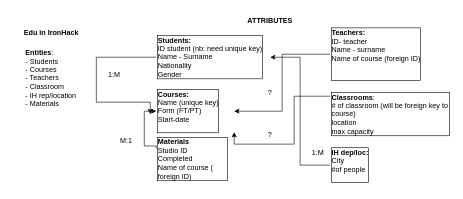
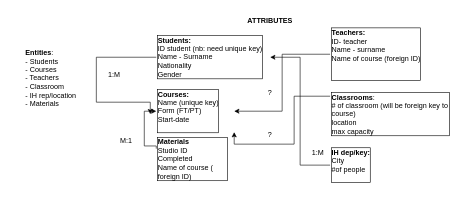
  <mxCell id="0" />
  <mxCell id="1" parent="0" />
- <mxCell id="2" value="&lt;b&gt;Edu in IronHack&lt;/b&gt;" style="text;html=1;strokeColor=none;fillColor=none;align=center;verticalAlign=middle;whiteSpace=wrap;rounded=0;" vertex="1" parent="1"><mxGeometry x="20" y="40" width="130" height="30" as="geometry" /></mxCell>
  <mxCell id="3" value="&lt;b&gt;Entities&lt;/b&gt;:&lt;br&gt;- Students&lt;br&gt;- Courses&lt;br&gt;- Teachers&lt;br&gt;- Classroom&lt;br&gt;- IH rep/location&lt;br&gt;- Materials" style="text;html=1;strokeColor=none;fillColor=none;align=left;verticalAlign=middle;whiteSpace=wrap;rounded=0;" vertex="1" parent="1"><mxGeometry x="40" y="70" width="100" height="120" as="geometry" /></mxCell>
  <mxCell id="4" style="edgeStyle=orthogonalEdgeStyle;rounded=0;orthogonalLoop=1;jettySize=auto;html=1;" edge="1" parent="1" source="5"><mxGeometry relative="1" as="geometry"><mxPoint x="250" y="190" as="targetPoint" /><Array as="points"><mxPoint x="160" y="95" /><mxPoint x="160" y="170" /><mxPoint x="250" y="170" /></Array></mxGeometry></mxCell>
  <mxCell id="5" value="&lt;b&gt;Students:&lt;br&gt;&lt;/b&gt;ID student (nb: need unique key)&lt;br&gt;Name - Surname&lt;br&gt;Nationality&lt;br&gt;Gender" style="text;html=1;strokeColor=none;fillColor=none;align=left;verticalAlign=middle;whiteSpace=wrap;rounded=0;labelBorderColor=default;" vertex="1" parent="1"><mxGeometry x="260" y="40" width="190" height="110" as="geometry" /></mxCell>
  <mxCell id="6" style="edgeStyle=orthogonalEdgeStyle;rounded=0;orthogonalLoop=1;jettySize=auto;html=1;entryX=1;entryY=0.5;entryDx=0;entryDy=0;" edge="1" parent="1" source="7" target="8"><mxGeometry relative="1" as="geometry" /></mxCell>
  <mxCell id="7" value="&lt;b&gt;Teachers:&lt;br&gt;&lt;/b&gt;ID- teacher&lt;br&gt;Name - surname&lt;br&gt;Name of course (foreign ID)&lt;br&gt;&lt;span style=&quot;color: rgba(0 , 0 , 0 , 0) ; font-family: monospace ; font-size: 0px&quot;&gt;%3CmxGraphModel%3E%3Croot%3E%3CmxCell%20id%3D%220%22%2F%3E%3CmxCell%20id%3D%221%22%20parent%3D%220%22%2F%3E%3CmxCell%20id%3D%222%22%20value%3D%22Students%22%20style%3D%22text%3Bhtml%3D1%3BstrokeColor%3Dnone%3BfillColor%3Dnone%3Balign%3Dcenter%3BverticalAlign%3Dmiddle%3BwhiteSpace%3Dwrap%3Brounded%3D0%3B%22%20vertex%3D%221%22%20parent%3D%221%22%3E%3CmxGeometry%20x%3D%22380%22%20y%3D%22210%22%20width%3D%2260%22%20height%3D%2230%22%20as%3D%22geometry%22%2F%3E%3C%2FmxCell%3E%3C%2Froot%3E%3C%2FmxGraphModel%3E&lt;br&gt;N&lt;br&gt;&lt;/span&gt;" style="text;html=1;strokeColor=none;fillColor=none;align=left;verticalAlign=middle;whiteSpace=wrap;rounded=0;labelBorderColor=default;" vertex="1" parent="1"><mxGeometry x="550" y="50" width="190" height="80" as="geometry" /></mxCell>
  <mxCell id="8" value="&lt;b&gt;Courses:&lt;/b&gt;&lt;br&gt;Name (unique key)&lt;br&gt;Form (FT/PT)&lt;br&gt;Start-date&lt;br&gt;&lt;span style=&quot;font-weight: bold ; color: rgba(0 , 0 , 0 , 0) ; font-family: monospace ; font-size: 0px&quot;&gt;?%3CmxGraphModel%3E%3Croot%3E%3CmxCell%20id%3D%220%22%2F%3E%3CmxCell%20id%3D%221%22%20parent%3D%220%22%2F%3E%3CmxCell%20id%3D%222%22%20value%3D%22Teachers%26lt%3Bspan%20style%3D%26quot%3Bcolor%3A%20rgba(0%20%2C%200%20%2C%200%20%2C%200)%20%3B%20font-family%3A%20monospace%20%3B%20font-size%3A%200px%26quot%3B%26gt%3B%253CmxGraphModel%253E%253Croot%253E%253CmxCell%2520id%253D%25220%2522%252F%253E%253CmxCell%2520id%253D%25221%2522%2520parent%253D%25220%2522%252F%253E%253CmxCell%2520id%253D%25222%2522%2520value%253D%2522Students%2522%2520style%253D%2522text%253Bhtml%253D1%253BstrokeColor%253Dnone%253BfillColor%253Dnone%253Balign%253Dcenter%253BverticalAlign%253Dmiddle%253BwhiteSpace%253Dwrap%253Brounded%253D0%253B%2522%2520vertex%253D%25221%2522%2520parent%253D%25221%2522%253E%253CmxGeometry%2520x%253D%2522380%2522%2520y%253D%2522210%2522%2520width%253D%252260%2522%2520height%253D%252230%2522%2520as%253D%2522geometry%2522%252F%253E%253C%252FmxCell%253E%253C%252Froot%253E%253C%252FmxGraphModel%253E%26lt%3B%2Fspan%26gt%3B%22%20style%3D%22text%3Bhtml%3D1%3BstrokeColor%3Dnone%3BfillColor%3Dnone%3Balign%3Dcenter%3BverticalAlign%3Dmiddle%3BwhiteSpace%3Dwrap%3Brounded%3D0%3B%22%20vertex%3D%221%22%20parent%3D%221%22%3E%3CmxGeometry%20x%3D%22600%22%20y%3D%22100%22%20width%3D%2260%22%20height%3D%2230%22%20as%3D%22geometry%22%2F%3E%3C%2FmxCell%3E%3C%2Froot%3E%3C%2FmxGraphModel%3E:&lt;/span&gt;" style="text;html=1;strokeColor=none;fillColor=none;align=left;verticalAlign=middle;whiteSpace=wrap;rounded=0;labelBorderColor=default;" vertex="1" parent="1"><mxGeometry x="260" y="150" width="130" height="70" as="geometry" /></mxCell>
  <mxCell id="9" style="edgeStyle=orthogonalEdgeStyle;rounded=0;orthogonalLoop=1;jettySize=auto;html=1;entryX=1;entryY=1;entryDx=0;entryDy=0;" edge="1" parent="1" source="10" target="8"><mxGeometry relative="1" as="geometry"><Array as="points"><mxPoint x="490" y="160" /><mxPoint x="490" y="240" /><mxPoint x="390" y="240" /></Array></mxGeometry></mxCell>
  <mxCell id="10" value="&lt;b&gt;Classrooms&lt;/b&gt;:&lt;br&gt;# of classroom (will be foreign key to course)&lt;br&gt;location&lt;br&gt;max capacity" style="text;html=1;strokeColor=none;fillColor=none;align=left;verticalAlign=middle;whiteSpace=wrap;rounded=0;labelBorderColor=default;" vertex="1" parent="1"><mxGeometry x="550" y="150" width="200" height="80" as="geometry" /></mxCell>
  <mxCell id="11" style="edgeStyle=orthogonalEdgeStyle;rounded=0;orthogonalLoop=1;jettySize=auto;html=1;entryX=0;entryY=0.5;entryDx=0;entryDy=0;exitX=0;exitY=0.25;exitDx=0;exitDy=0;" edge="1" parent="1" source="12" target="8"><mxGeometry relative="1" as="geometry"><Array as="points"><mxPoint x="240" y="243" /><mxPoint x="240" y="185" /></Array></mxGeometry></mxCell>
  <mxCell id="12" value="&lt;b&gt;Materials&lt;br&gt;&lt;/b&gt;Studio ID&lt;br&gt;Completed&lt;br&gt;Name of course ( foreign ID)" style="text;html=1;strokeColor=none;fillColor=none;align=left;verticalAlign=middle;whiteSpace=wrap;rounded=0;labelBorderColor=default;" vertex="1" parent="1"><mxGeometry x="260" y="230" width="120" height="70" as="geometry" /></mxCell>
  <mxCell id="13" style="edgeStyle=orthogonalEdgeStyle;rounded=0;orthogonalLoop=1;jettySize=auto;html=1;entryX=1;entryY=0.5;entryDx=0;entryDy=0;" edge="1" parent="1" source="14" target="5"><mxGeometry relative="1" as="geometry" /></mxCell>
- <mxCell id="14" value="&lt;div&gt;&lt;span&gt;&lt;b&gt;IH dep/loc:&lt;/b&gt;&lt;/span&gt;&lt;/div&gt;&lt;div&gt;&lt;span&gt;City&lt;/span&gt;&lt;/div&gt;&lt;div&gt;&lt;span&gt;#of people&lt;/span&gt;&lt;/div&gt;&lt;div&gt;&lt;br&gt;&lt;/div&gt;" style="text;html=1;strokeColor=none;fillColor=none;align=left;verticalAlign=middle;whiteSpace=wrap;rounded=0;labelBorderColor=default;" vertex="1" parent="1"><mxGeometry x="550" y="240" width="100" height="70" as="geometry" /></mxCell>
+ <mxCell id="14" value="&lt;div&gt;&lt;span&gt;&lt;b&gt;IH dep/key:&lt;/b&gt;&lt;/span&gt;&lt;/div&gt;&lt;div&gt;&lt;span&gt;City&lt;/span&gt;&lt;/div&gt;&lt;div&gt;&lt;span&gt;#of people&lt;/span&gt;&lt;/div&gt;&lt;div&gt;&lt;br&gt;&lt;/div&gt;" style="text;html=1;strokeColor=none;fillColor=none;align=left;verticalAlign=middle;whiteSpace=wrap;rounded=0;labelBorderColor=default;" vertex="1" parent="1"><mxGeometry x="550" y="240" width="100" height="70" as="geometry" /></mxCell>
  <mxCell id="15" value="&lt;b&gt;ATTRIBUTES&lt;/b&gt;" style="text;html=1;strokeColor=none;fillColor=none;align=center;verticalAlign=middle;whiteSpace=wrap;rounded=0;" vertex="1" parent="1"><mxGeometry x="420" y="20" width="60" height="30" as="geometry" /></mxCell>
  <mxCell id="16" value="1:M" style="text;html=1;strokeColor=none;fillColor=none;align=center;verticalAlign=middle;whiteSpace=wrap;rounded=0;" vertex="1" parent="1"><mxGeometry x="160" y="110" width="60" height="30" as="geometry" /></mxCell>
  <mxCell id="17" value="M:1" style="text;html=1;strokeColor=none;fillColor=none;align=center;verticalAlign=middle;whiteSpace=wrap;rounded=0;rotation=0;" vertex="1" parent="1"><mxGeometry x="180" y="220" width="60" height="30" as="geometry" /></mxCell>
  <mxCell id="18" value="?" style="text;html=1;strokeColor=none;fillColor=none;align=center;verticalAlign=middle;whiteSpace=wrap;rounded=0;" vertex="1" parent="1"><mxGeometry x="420" y="140" width="60" height="30" as="geometry" /></mxCell>
  <mxCell id="19" value="?" style="text;html=1;strokeColor=none;fillColor=none;align=center;verticalAlign=middle;whiteSpace=wrap;rounded=0;" vertex="1" parent="1"><mxGeometry x="420" y="210" width="60" height="30" as="geometry" /></mxCell>
  <mxCell id="20" value="1:M" style="text;html=1;strokeColor=none;fillColor=none;align=center;verticalAlign=middle;whiteSpace=wrap;rounded=0;" vertex="1" parent="1"><mxGeometry x="500" y="240" width="60" height="30" as="geometry" /></mxCell>
